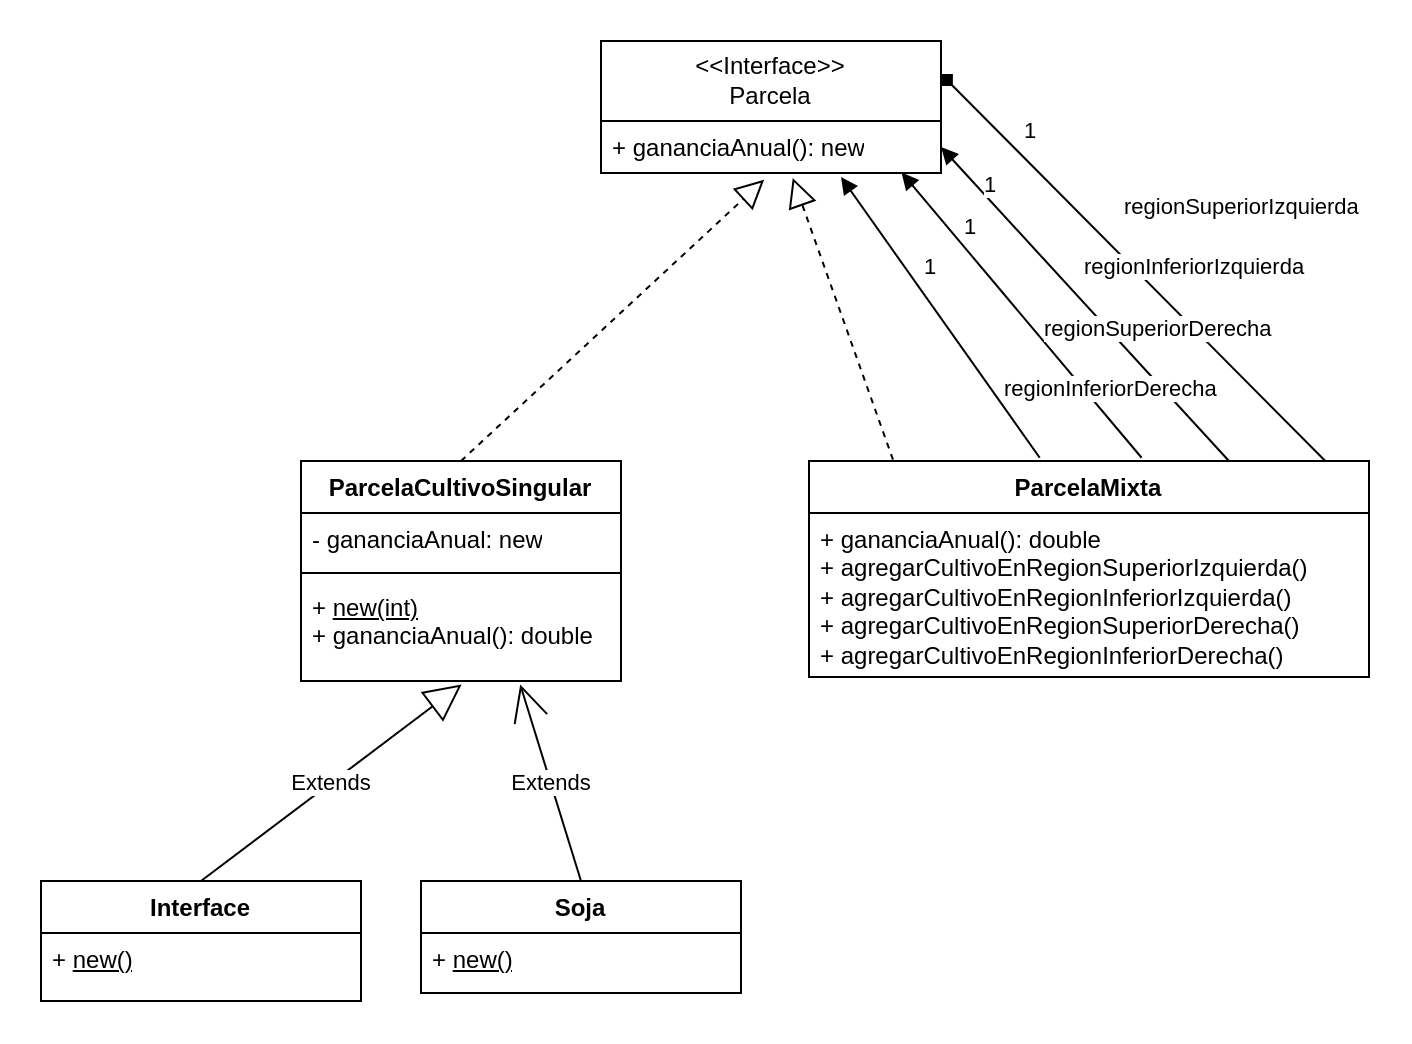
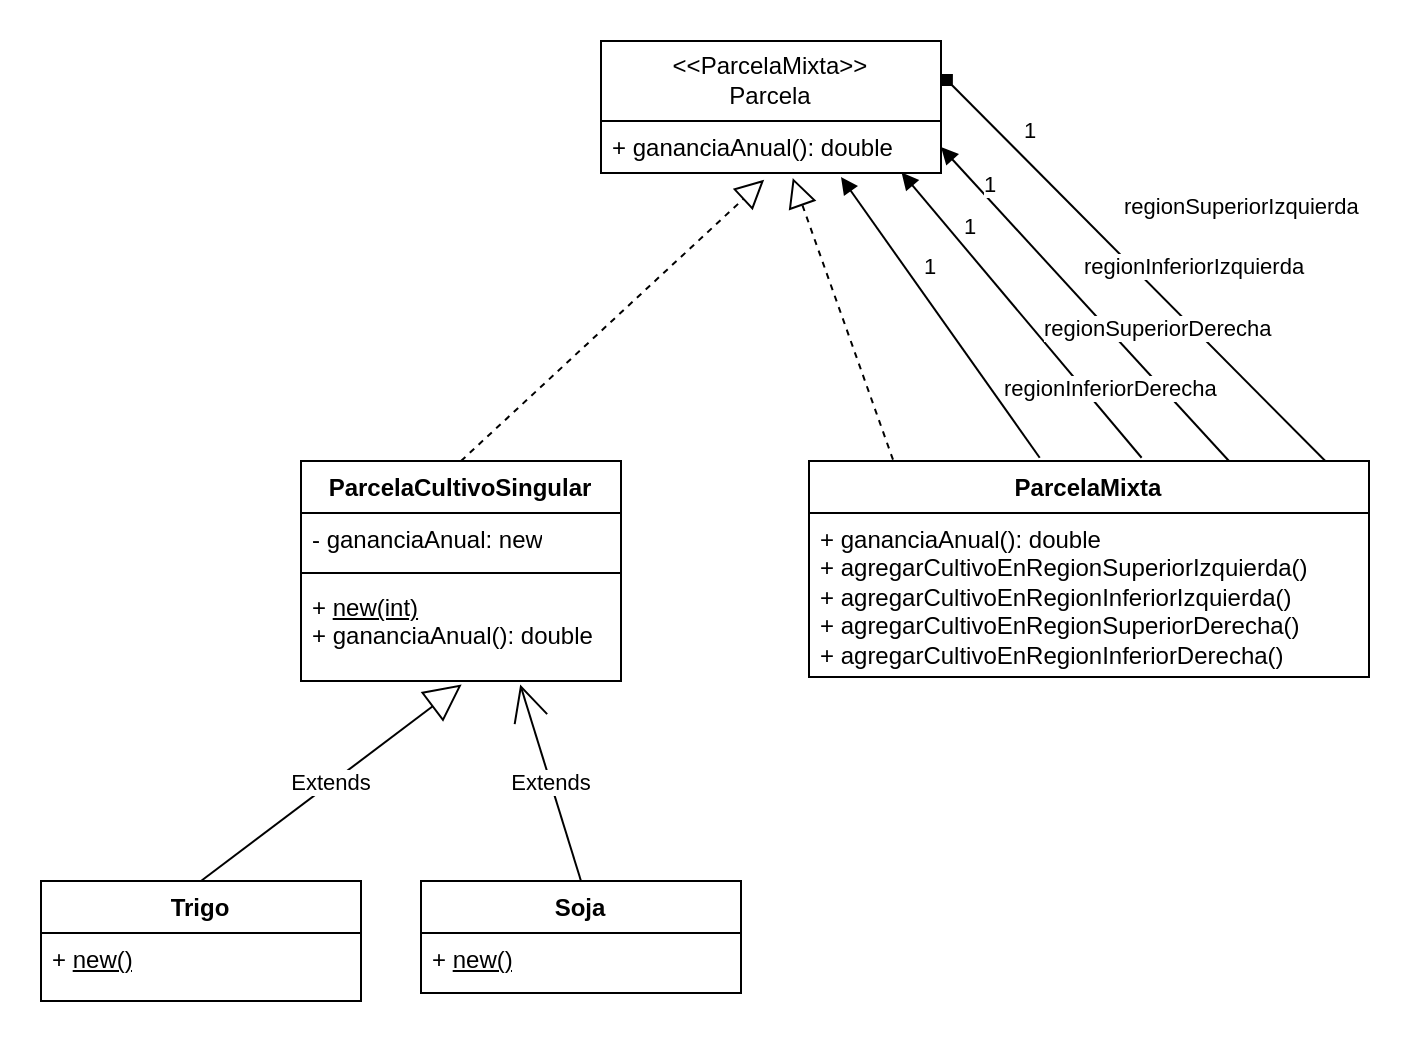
  <mxCell id="0" />
  <mxCell id="1" parent="0" />
- <mxCell id="2" value="&amp;lt;&amp;lt;Interface&amp;gt;&amp;gt;&lt;br&gt;Parcela" style="swimlane;fontStyle=0;childLayout=stackLayout;horizontal=1;startSize=40;fillColor=none;horizontalStack=0;resizeParent=1;resizeParentMax=0;resizeLast=0;collapsible=1;marginBottom=0;whiteSpace=wrap;html=1;" parent="1" vertex="1"><mxGeometry x="300" y="20" width="170" height="66" as="geometry" /></mxCell>
- <mxCell id="3" value="+ gananciaAnual(): new" style="text;strokeColor=none;fillColor=none;align=left;verticalAlign=top;spacingLeft=4;spacingRight=4;overflow=hidden;rotatable=0;points=[[0,0.5],[1,0.5]];portConstraint=eastwest;whiteSpace=wrap;html=1;" parent="2" vertex="1"><mxGeometry y="40" width="170" height="26" as="geometry" /></mxCell>
+ <mxCell id="2" value="&amp;lt;&amp;lt;ParcelaMixta&amp;gt;&amp;gt;&lt;br&gt;Parcela" style="swimlane;fontStyle=0;childLayout=stackLayout;horizontal=1;startSize=40;fillColor=none;horizontalStack=0;resizeParent=1;resizeParentMax=0;resizeLast=0;collapsible=1;marginBottom=0;whiteSpace=wrap;html=1;" parent="1" vertex="1"><mxGeometry x="300" y="20" width="170" height="66" as="geometry" /></mxCell>
+ <mxCell id="3" value="+ gananciaAnual(): double" style="text;strokeColor=none;fillColor=none;align=left;verticalAlign=top;spacingLeft=4;spacingRight=4;overflow=hidden;rotatable=0;points=[[0,0.5],[1,0.5]];portConstraint=eastwest;whiteSpace=wrap;html=1;" parent="2" vertex="1"><mxGeometry y="40" width="170" height="26" as="geometry" /></mxCell>
  <mxCell id="4" value="ParcelaCultivoSingular" style="swimlane;fontStyle=1;align=center;verticalAlign=top;childLayout=stackLayout;horizontal=1;startSize=26;horizontalStack=0;resizeParent=1;resizeParentMax=0;resizeLast=0;collapsible=1;marginBottom=0;whiteSpace=wrap;html=1;" parent="1" vertex="1"><mxGeometry x="150" y="230" width="160" height="110" as="geometry" /></mxCell>
  <mxCell id="5" value="-&amp;nbsp;gananciaAnual&lt;span style=&quot;background-color: initial;&quot;&gt;: new&lt;/span&gt;" style="text;strokeColor=none;fillColor=none;align=left;verticalAlign=top;spacingLeft=4;spacingRight=4;overflow=hidden;rotatable=0;points=[[0,0.5],[1,0.5]];portConstraint=eastwest;whiteSpace=wrap;html=1;" parent="4" vertex="1"><mxGeometry y="26" width="160" height="26" as="geometry" /></mxCell>
  <mxCell id="6" value="" style="line;strokeWidth=1;fillColor=none;align=left;verticalAlign=middle;spacingTop=-1;spacingLeft=3;spacingRight=3;rotatable=0;labelPosition=right;points=[];portConstraint=eastwest;strokeColor=inherit;" parent="4" vertex="1"><mxGeometry y="52" width="160" height="8" as="geometry" /></mxCell>
  <mxCell id="7" value="+ &lt;u&gt;new(int)&lt;/u&gt;&lt;br&gt;+ gananciaAnual(): double" style="text;strokeColor=none;fillColor=none;align=left;verticalAlign=top;spacingLeft=4;spacingRight=4;overflow=hidden;rotatable=0;points=[[0,0.5],[1,0.5]];portConstraint=eastwest;whiteSpace=wrap;html=1;" parent="4" vertex="1"><mxGeometry y="60" width="160" height="50" as="geometry" /></mxCell>
  <mxCell id="8" value="ParcelaMixta" style="swimlane;fontStyle=1;align=center;verticalAlign=top;childLayout=stackLayout;horizontal=1;startSize=26;horizontalStack=0;resizeParent=1;resizeParentMax=0;resizeLast=0;collapsible=1;marginBottom=0;whiteSpace=wrap;html=1;" parent="1" vertex="1"><mxGeometry x="404" y="230" width="280" height="108" as="geometry" /></mxCell>
  <mxCell id="9" value="+ gananciaAnual(): double&lt;br&gt;+ agregarCultivoEnRegionSuperiorIzquierda()&lt;br&gt;+ agregarCultivoEnRegionInferiorIzquierda()&lt;br&gt;+ agregarCultivoEnRegionSuperiorDerecha()&lt;br&gt;+ agregarCultivoEnRegionInferiorDerecha()" style="text;strokeColor=none;fillColor=none;align=left;verticalAlign=top;spacingLeft=4;spacingRight=4;overflow=hidden;rotatable=0;points=[[0,0.5],[1,0.5]];portConstraint=eastwest;whiteSpace=wrap;html=1;" parent="8" vertex="1"><mxGeometry y="26" width="280" height="82" as="geometry" /></mxCell>
  <mxCell id="10" value="" style="endArrow=block;dashed=1;endFill=0;endSize=12;html=1;rounded=0;entryX=0.48;entryY=1.128;entryDx=0;entryDy=0;entryPerimeter=0;exitX=0.5;exitY=0;exitDx=0;exitDy=0;" parent="1" source="4" target="3" edge="1"><mxGeometry width="160" relative="1" as="geometry"><mxPoint x="270" y="260" as="sourcePoint" /><mxPoint x="430" y="260" as="targetPoint" /></mxGeometry></mxCell>
  <mxCell id="11" value="" style="endArrow=block;dashed=1;endFill=0;endSize=12;html=1;rounded=0;entryX=0.564;entryY=1.096;entryDx=0;entryDy=0;entryPerimeter=0;exitX=0.15;exitY=-0.006;exitDx=0;exitDy=0;exitPerimeter=0;" parent="1" source="8" target="3" edge="1"><mxGeometry width="160" relative="1" as="geometry"><mxPoint x="240" y="240" as="sourcePoint" /><mxPoint x="392" y="99" as="targetPoint" /></mxGeometry></mxCell>
  <mxCell id="12" value="regionSuperiorIzquierda" style="endArrow=diamond;endFill=1;html=1;align=left;verticalAlign=top;rounded=0;exitX=0.922;exitY=0;exitDx=0;exitDy=0;exitPerimeter=0;entryX=1;entryY=0.25;entryDx=0;entryDy=0;" parent="1" source="8" target="2" edge="1"><mxGeometry x="0.257" y="-26" relative="1" as="geometry"><mxPoint x="360" y="180" as="sourcePoint" /><mxPoint x="520" y="180" as="targetPoint" /><mxPoint as="offset" /></mxGeometry></mxCell>
  <mxCell id="13" value="1" style="edgeLabel;resizable=0;html=1;align=left;verticalAlign=bottom;" parent="12" connectable="0" vertex="1"><mxGeometry x="-1" relative="1" as="geometry"><mxPoint x="-152" y="-157" as="offset" /></mxGeometry></mxCell>
  <mxCell id="14" value="regionInferiorIzquierda" style="endArrow=block;endFill=1;html=1;align=left;verticalAlign=top;rounded=0;exitX=0.75;exitY=0;exitDx=0;exitDy=0;entryX=1;entryY=0.5;entryDx=0;entryDy=0;" parent="1" source="8" target="3" edge="1"><mxGeometry x="0.231" y="-20" relative="1" as="geometry"><mxPoint x="672" y="240" as="sourcePoint" /><mxPoint x="480" y="83" as="targetPoint" /><mxPoint as="offset" /></mxGeometry></mxCell>
  <mxCell id="15" value="1" style="edgeLabel;resizable=0;html=1;align=left;verticalAlign=bottom;" parent="14" connectable="0" vertex="1"><mxGeometry x="-1" relative="1" as="geometry"><mxPoint x="-124" y="-130" as="offset" /></mxGeometry></mxCell>
  <mxCell id="16" value="regionSuperiorDerecha" style="endArrow=block;endFill=1;html=1;align=left;verticalAlign=top;rounded=0;exitX=0.594;exitY=-0.015;exitDx=0;exitDy=0;entryX=0.884;entryY=0.99;entryDx=0;entryDy=0;exitPerimeter=0;entryPerimeter=0;" parent="1" source="8" target="3" edge="1"><mxGeometry x="-0.015" y="-12" relative="1" as="geometry"><mxPoint x="624" y="240" as="sourcePoint" /><mxPoint x="480" y="83" as="targetPoint" /><mxPoint y="1" as="offset" /></mxGeometry></mxCell>
  <mxCell id="17" value="1" style="edgeLabel;resizable=0;html=1;align=left;verticalAlign=bottom;" parent="16" connectable="0" vertex="1"><mxGeometry x="-1" relative="1" as="geometry"><mxPoint x="-90" y="-107" as="offset" /></mxGeometry></mxCell>
  <mxCell id="18" value="regionInferiorDerecha" style="endArrow=block;endFill=1;html=1;align=left;verticalAlign=top;rounded=0;exitX=0.412;exitY=-0.015;exitDx=0;exitDy=0;exitPerimeter=0;" parent="1" source="8" edge="1"><mxGeometry x="-0.42" y="-12" relative="1" as="geometry"><mxPoint x="634" y="250" as="sourcePoint" /><mxPoint x="420" y="88" as="targetPoint" /><mxPoint as="offset" /></mxGeometry></mxCell>
  <mxCell id="19" value="1" style="edgeLabel;resizable=0;html=1;align=left;verticalAlign=bottom;" parent="18" connectable="0" vertex="1"><mxGeometry x="-1" relative="1" as="geometry"><mxPoint x="-59" y="-87" as="offset" /></mxGeometry></mxCell>
- <mxCell id="20" value="Interface" style="swimlane;fontStyle=1;align=center;verticalAlign=top;childLayout=stackLayout;horizontal=1;startSize=26;horizontalStack=0;resizeParent=1;resizeParentMax=0;resizeLast=0;collapsible=1;marginBottom=0;whiteSpace=wrap;html=1;" vertex="1" parent="1"><mxGeometry x="20" y="440" width="160" height="60" as="geometry" /></mxCell>
+ <mxCell id="20" value="Trigo" style="swimlane;fontStyle=1;align=center;verticalAlign=top;childLayout=stackLayout;horizontal=1;startSize=26;horizontalStack=0;resizeParent=1;resizeParentMax=0;resizeLast=0;collapsible=1;marginBottom=0;whiteSpace=wrap;html=1;" vertex="1" parent="1"><mxGeometry x="20" y="440" width="160" height="60" as="geometry" /></mxCell>
  <mxCell id="21" value="+ &lt;u&gt;new()&lt;/u&gt;" style="text;strokeColor=none;fillColor=none;align=left;verticalAlign=top;spacingLeft=4;spacingRight=4;overflow=hidden;rotatable=0;points=[[0,0.5],[1,0.5]];portConstraint=eastwest;whiteSpace=wrap;html=1;" vertex="1" parent="20"><mxGeometry y="26" width="160" height="34" as="geometry" /></mxCell>
  <mxCell id="22" value="Soja" style="swimlane;fontStyle=1;align=center;verticalAlign=top;childLayout=stackLayout;horizontal=1;startSize=26;horizontalStack=0;resizeParent=1;resizeParentMax=0;resizeLast=0;collapsible=1;marginBottom=0;whiteSpace=wrap;html=1;" vertex="1" parent="1"><mxGeometry x="210" y="440" width="160" height="56" as="geometry" /></mxCell>
  <mxCell id="23" value="+ &lt;u&gt;new()&lt;/u&gt;" style="text;strokeColor=none;fillColor=none;align=left;verticalAlign=top;spacingLeft=4;spacingRight=4;overflow=hidden;rotatable=0;points=[[0,0.5],[1,0.5]];portConstraint=eastwest;whiteSpace=wrap;html=1;" vertex="1" parent="22"><mxGeometry y="26" width="160" height="30" as="geometry" /></mxCell>
  <mxCell id="24" value="Extends" style="endArrow=block;endSize=16;endFill=0;html=1;rounded=0;entryX=0.502;entryY=1.035;entryDx=0;entryDy=0;entryPerimeter=0;exitX=0.5;exitY=0;exitDx=0;exitDy=0;" edge="1" parent="1" source="20" target="7"><mxGeometry width="160" relative="1" as="geometry"><mxPoint x="160" y="410" as="sourcePoint" /><mxPoint x="320" y="410" as="targetPoint" /></mxGeometry></mxCell>
  <mxCell id="25" value="Extends" style="endArrow=open;endSize=16;endFill=0;html=1;rounded=0;entryX=0.685;entryY=1.035;entryDx=0;entryDy=0;entryPerimeter=0;exitX=0.5;exitY=0;exitDx=0;exitDy=0;" edge="1" parent="1" source="22" target="7"><mxGeometry width="160" relative="1" as="geometry"><mxPoint x="170" y="420" as="sourcePoint" /><mxPoint x="330" y="420" as="targetPoint" /></mxGeometry></mxCell>
